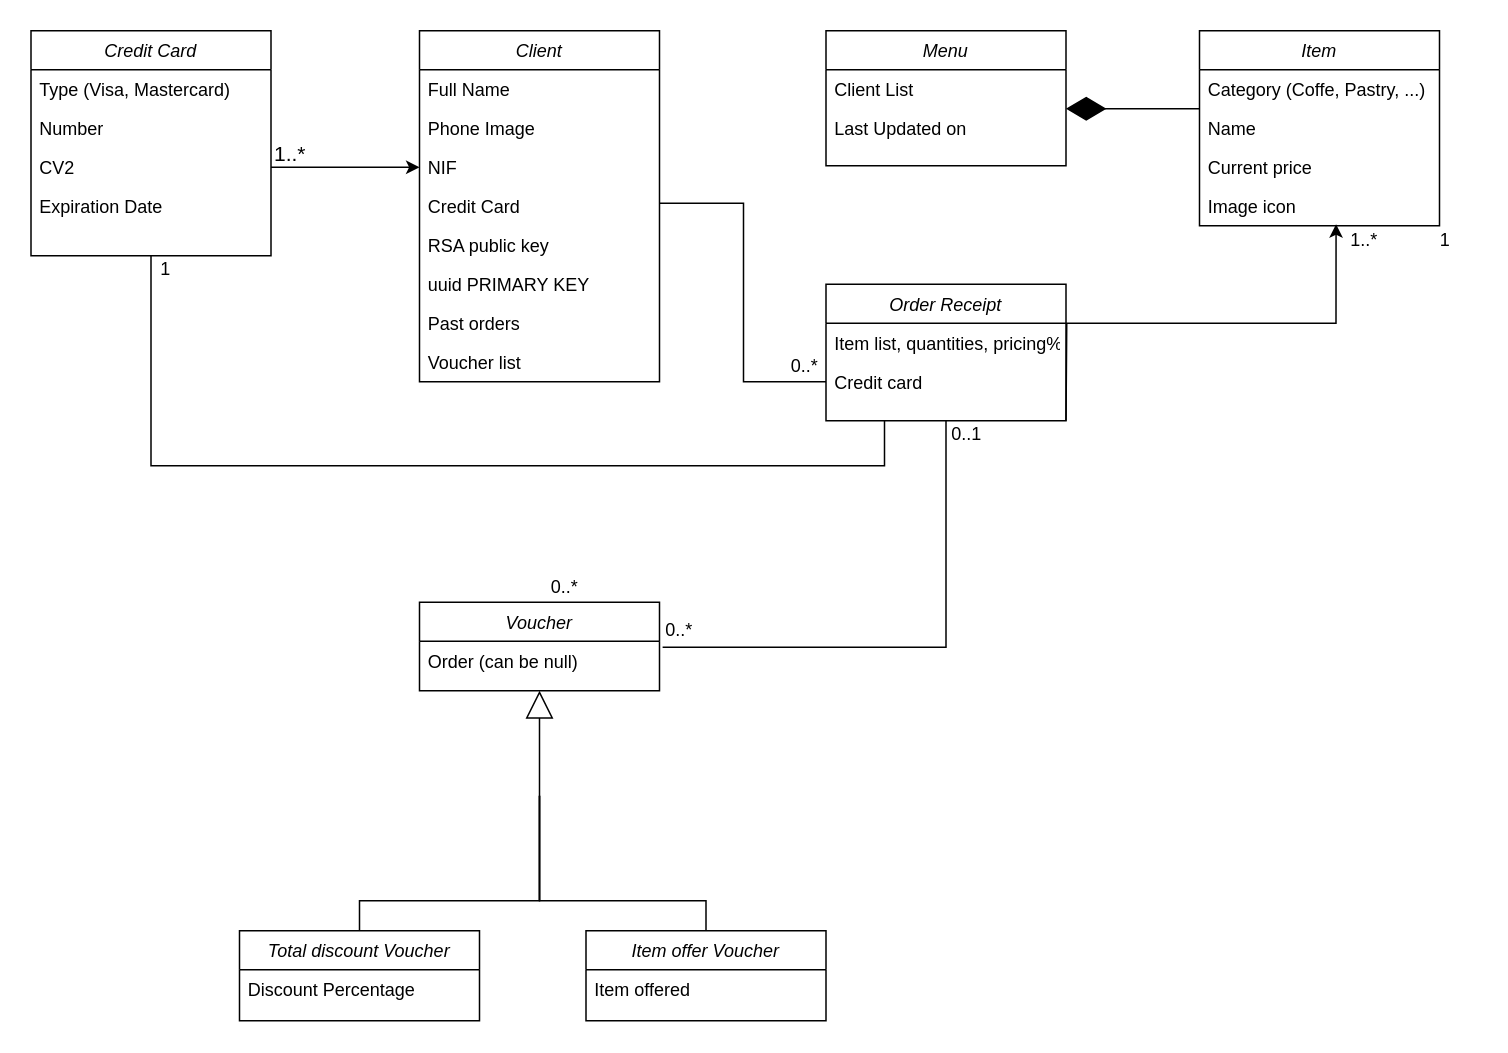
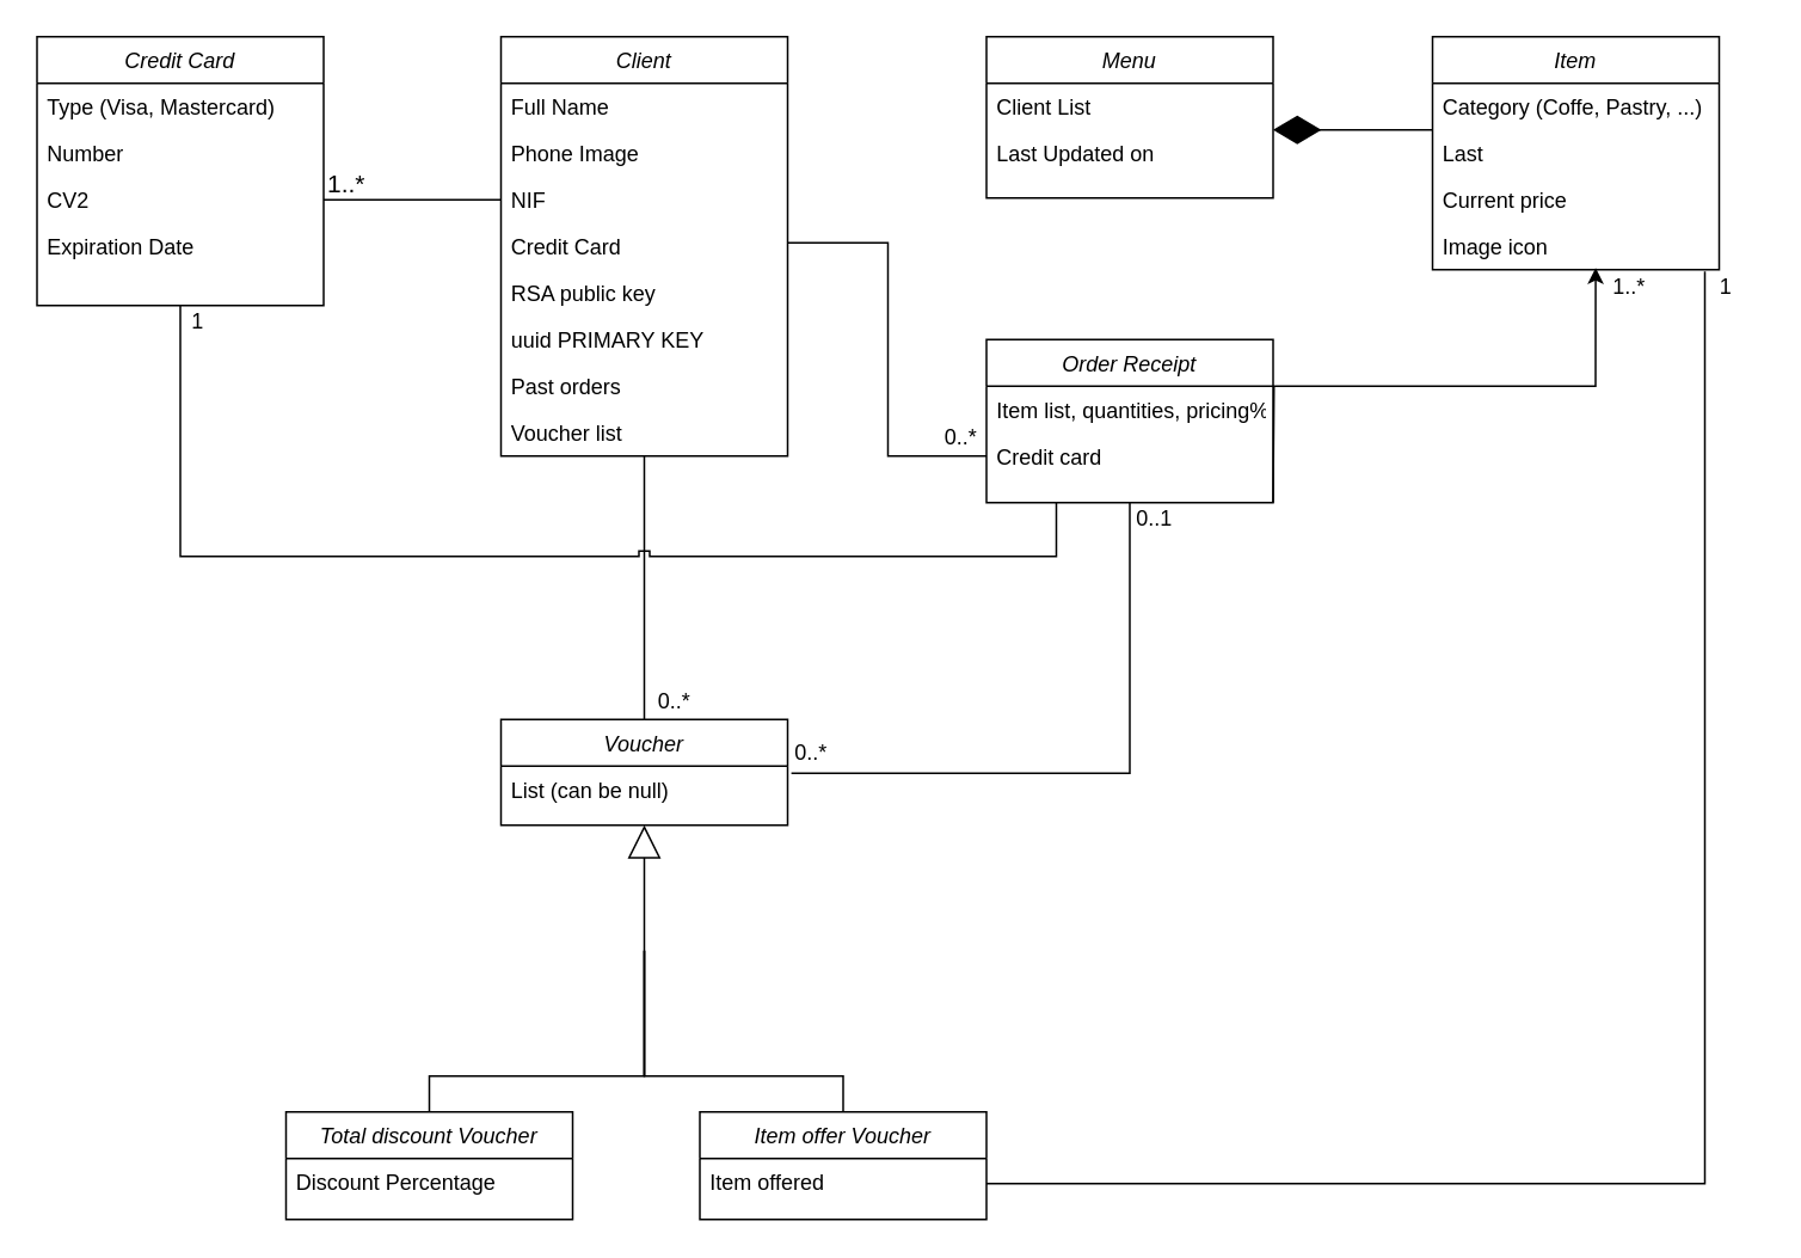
  <mxCell id="0" />
  <mxCell id="1" parent="0" />
+ <mxCell id="2" style="edgeStyle=orthogonalEdgeStyle;rounded=0;orthogonalLoop=1;jettySize=auto;html=1;strokeColor=#000000;fontSize=12;endArrow=none;endFill=0;" parent="1" source="4" target="37" edge="1"><mxGeometry relative="1" as="geometry" /></mxCell>
  <mxCell id="3" style="edgeStyle=orthogonalEdgeStyle;rounded=0;orthogonalLoop=1;jettySize=auto;html=1;endArrow=none;endFill=0;strokeColor=#000000;fontSize=12;" parent="1" source="4" edge="1"><mxGeometry relative="1" as="geometry"><mxPoint x="550" y="254" as="targetPoint" /><Array as="points"><mxPoint x="495" y="135" /><mxPoint x="495" y="254" /></Array></mxGeometry></mxCell>
  <mxCell id="4" value="Client" style="swimlane;fontStyle=2;align=center;verticalAlign=top;childLayout=stackLayout;horizontal=1;startSize=26;horizontalStack=0;resizeParent=1;resizeLast=0;collapsible=1;marginBottom=0;rounded=0;shadow=0;strokeWidth=1;" parent="1" vertex="1"><mxGeometry x="279" y="20" width="160" height="234" as="geometry"><mxRectangle x="230" y="140" width="160" height="26" as="alternateBounds" /></mxGeometry></mxCell>
  <mxCell id="5" value="Full Name" style="text;align=left;verticalAlign=top;spacingLeft=4;spacingRight=4;overflow=hidden;rotatable=0;points=[[0,0.5],[1,0.5]];portConstraint=eastwest;" parent="4" vertex="1"><mxGeometry y="26" width="160" height="26" as="geometry" /></mxCell>
  <mxCell id="6" value="Phone Image" style="text;align=left;verticalAlign=top;spacingLeft=4;spacingRight=4;overflow=hidden;rotatable=0;points=[[0,0.5],[1,0.5]];portConstraint=eastwest;rounded=0;shadow=0;html=0;" parent="4" vertex="1"><mxGeometry y="52" width="160" height="26" as="geometry" /></mxCell>
  <mxCell id="7" value="NIF" style="text;align=left;verticalAlign=top;spacingLeft=4;spacingRight=4;overflow=hidden;rotatable=0;points=[[0,0.5],[1,0.5]];portConstraint=eastwest;rounded=0;shadow=0;html=0;" parent="4" vertex="1"><mxGeometry y="78" width="160" height="26" as="geometry" /></mxCell>
  <mxCell id="8" value="Credit Card" style="text;align=left;verticalAlign=top;spacingLeft=4;spacingRight=4;overflow=hidden;rotatable=0;points=[[0,0.5],[1,0.5]];portConstraint=eastwest;rounded=0;shadow=0;html=0;" parent="4" vertex="1"><mxGeometry y="104" width="160" height="26" as="geometry" /></mxCell>
  <mxCell id="9" value="RSA public key" style="text;align=left;verticalAlign=top;spacingLeft=4;spacingRight=4;overflow=hidden;rotatable=0;points=[[0,0.5],[1,0.5]];portConstraint=eastwest;rounded=0;shadow=0;html=0;" parent="4" vertex="1"><mxGeometry y="130" width="160" height="26" as="geometry" /></mxCell>
  <mxCell id="10" value="uuid PRIMARY KEY" style="text;align=left;verticalAlign=top;spacingLeft=4;spacingRight=4;overflow=hidden;rotatable=0;points=[[0,0.5],[1,0.5]];portConstraint=eastwest;" parent="4" vertex="1"><mxGeometry y="156" width="160" height="26" as="geometry" /></mxCell>
  <mxCell id="11" value="Past orders" style="text;align=left;verticalAlign=top;spacingLeft=4;spacingRight=4;overflow=hidden;rotatable=0;points=[[0,0.5],[1,0.5]];portConstraint=eastwest;" parent="4" vertex="1"><mxGeometry y="182" width="160" height="26" as="geometry" /></mxCell>
  <mxCell id="12" value="Voucher list" style="text;align=left;verticalAlign=top;spacingLeft=4;spacingRight=4;overflow=hidden;rotatable=0;points=[[0,0.5],[1,0.5]];portConstraint=eastwest;" parent="4" vertex="1"><mxGeometry y="208" width="160" height="26" as="geometry" /></mxCell>
  <mxCell id="13" value="Credit Card" style="swimlane;fontStyle=2;align=center;verticalAlign=top;childLayout=stackLayout;horizontal=1;startSize=26;horizontalStack=0;resizeParent=1;resizeLast=0;collapsible=1;marginBottom=0;rounded=0;shadow=0;strokeWidth=1;" parent="1" vertex="1"><mxGeometry x="20" y="20" width="160" height="150" as="geometry"><mxRectangle x="230" y="140" width="160" height="26" as="alternateBounds" /></mxGeometry></mxCell>
  <mxCell id="14" value="Type (Visa, Mastercard)" style="text;align=left;verticalAlign=top;spacingLeft=4;spacingRight=4;overflow=hidden;rotatable=0;points=[[0,0.5],[1,0.5]];portConstraint=eastwest;" parent="13" vertex="1"><mxGeometry y="26" width="160" height="26" as="geometry" /></mxCell>
  <mxCell id="15" value="Number" style="text;align=left;verticalAlign=top;spacingLeft=4;spacingRight=4;overflow=hidden;rotatable=0;points=[[0,0.5],[1,0.5]];portConstraint=eastwest;rounded=0;shadow=0;html=0;" parent="13" vertex="1"><mxGeometry y="52" width="160" height="26" as="geometry" /></mxCell>
  <mxCell id="16" value="CV2" style="text;align=left;verticalAlign=top;spacingLeft=4;spacingRight=4;overflow=hidden;rotatable=0;points=[[0,0.5],[1,0.5]];portConstraint=eastwest;rounded=0;shadow=0;html=0;" parent="13" vertex="1"><mxGeometry y="78" width="160" height="26" as="geometry" /></mxCell>
  <mxCell id="17" value="Expiration Date" style="text;align=left;verticalAlign=top;spacingLeft=4;spacingRight=4;overflow=hidden;rotatable=0;points=[[0,0.5],[1,0.5]];portConstraint=eastwest;rounded=0;shadow=0;html=0;" parent="13" vertex="1"><mxGeometry y="104" width="160" height="26" as="geometry" /></mxCell>
- <mxCell id="18" value="" style="endArrow=classic;html=1;exitX=1;exitY=0.5;exitDx=0;exitDy=0;entryX=0;entryY=0.5;entryDx=0;entryDy=0;" parent="1" source="16" target="7" edge="1"><mxGeometry width="50" height="50" relative="1" as="geometry"><mxPoint x="229" y="160" as="sourcePoint" /><mxPoint x="279" y="110" as="targetPoint" /></mxGeometry></mxCell>
+ <mxCell id="18" value="" style="endArrow=none;html=1;exitX=1;exitY=0.5;exitDx=0;exitDy=0;entryX=0;entryY=0.5;entryDx=0;entryDy=0;" parent="1" source="16" target="7" edge="1"><mxGeometry width="50" height="50" relative="1" as="geometry"><mxPoint x="229" y="160" as="sourcePoint" /><mxPoint x="279" y="110" as="targetPoint" /></mxGeometry></mxCell>
  <mxCell id="19" value="1..*" style="text;html=1;strokeColor=none;fillColor=none;align=center;verticalAlign=middle;whiteSpace=wrap;rounded=0;fontSize=14;" parent="1" vertex="1"><mxGeometry x="173" y="92" width="40" height="20" as="geometry" /></mxCell>
  <mxCell id="20" value="Menu" style="swimlane;fontStyle=2;align=center;verticalAlign=top;childLayout=stackLayout;horizontal=1;startSize=26;horizontalStack=0;resizeParent=1;resizeLast=0;collapsible=1;marginBottom=0;rounded=0;shadow=0;strokeWidth=1;" parent="1" vertex="1"><mxGeometry x="550" y="20" width="160" height="90" as="geometry"><mxRectangle x="230" y="140" width="160" height="26" as="alternateBounds" /></mxGeometry></mxCell>
  <mxCell id="21" value="Client List" style="text;align=left;verticalAlign=top;spacingLeft=4;spacingRight=4;overflow=hidden;rotatable=0;points=[[0,0.5],[1,0.5]];portConstraint=eastwest;rounded=0;shadow=0;html=0;" parent="20" vertex="1"><mxGeometry y="26" width="160" height="26" as="geometry" /></mxCell>
  <mxCell id="22" value="Last Updated on" style="text;align=left;verticalAlign=top;spacingLeft=4;spacingRight=4;overflow=hidden;rotatable=0;points=[[0,0.5],[1,0.5]];portConstraint=eastwest;rounded=0;shadow=0;html=0;" parent="20" vertex="1"><mxGeometry y="52" width="160" height="26" as="geometry" /></mxCell>
  <mxCell id="23" value="Item" style="swimlane;fontStyle=2;align=center;verticalAlign=top;childLayout=stackLayout;horizontal=1;startSize=26;horizontalStack=0;resizeParent=1;resizeLast=0;collapsible=1;marginBottom=0;rounded=0;shadow=0;strokeWidth=1;" parent="1" vertex="1"><mxGeometry x="799" y="20" width="160" height="130" as="geometry"><mxRectangle x="230" y="140" width="160" height="26" as="alternateBounds" /></mxGeometry></mxCell>
  <mxCell id="24" value="Category (Coffe, Pastry, ...)" style="text;align=left;verticalAlign=top;spacingLeft=4;spacingRight=4;overflow=hidden;rotatable=0;points=[[0,0.5],[1,0.5]];portConstraint=eastwest;rounded=0;shadow=0;html=0;" parent="23" vertex="1"><mxGeometry y="26" width="160" height="26" as="geometry" /></mxCell>
- <mxCell id="25" value="Name" style="text;align=left;verticalAlign=top;spacingLeft=4;spacingRight=4;overflow=hidden;rotatable=0;points=[[0,0.5],[1,0.5]];portConstraint=eastwest;rounded=0;shadow=0;html=0;" parent="23" vertex="1"><mxGeometry y="52" width="160" height="26" as="geometry" /></mxCell>
+ <mxCell id="25" value="Last" style="text;align=left;verticalAlign=top;spacingLeft=4;spacingRight=4;overflow=hidden;rotatable=0;points=[[0,0.5],[1,0.5]];portConstraint=eastwest;rounded=0;shadow=0;html=0;" parent="23" vertex="1"><mxGeometry y="52" width="160" height="26" as="geometry" /></mxCell>
  <mxCell id="26" value="Current price" style="text;align=left;verticalAlign=top;spacingLeft=4;spacingRight=4;overflow=hidden;rotatable=0;points=[[0,0.5],[1,0.5]];portConstraint=eastwest;rounded=0;shadow=0;html=0;fontSize=12;" parent="23" vertex="1"><mxGeometry y="78" width="160" height="26" as="geometry" /></mxCell>
  <mxCell id="27" value="Image icon" style="text;align=left;verticalAlign=top;spacingLeft=4;spacingRight=4;overflow=hidden;rotatable=0;points=[[0,0.5],[1,0.5]];portConstraint=eastwest;rounded=0;shadow=0;html=0;" parent="23" vertex="1"><mxGeometry y="104" width="160" height="26" as="geometry" /></mxCell>
  <mxCell id="28" value="" style="endArrow=diamondThin;endFill=1;endSize=24;html=1;fontSize=14;entryX=1;entryY=0;entryDx=0;entryDy=0;entryPerimeter=0;" parent="1" target="22" edge="1"><mxGeometry width="160" relative="1" as="geometry"><mxPoint x="799" y="72" as="sourcePoint" /><mxPoint x="749" y="190" as="targetPoint" /></mxGeometry></mxCell>
  <mxCell id="29" style="edgeStyle=orthogonalEdgeStyle;rounded=0;orthogonalLoop=1;jettySize=auto;html=1;entryX=0.5;entryY=1;entryDx=0;entryDy=0;endArrow=none;endFill=0;strokeColor=#000000;fontSize=12;jumpStyle=sharp;" parent="1" source="30" target="13" edge="1"><mxGeometry relative="1" as="geometry"><Array as="points"><mxPoint x="589" y="310" /><mxPoint x="100" y="310" /></Array></mxGeometry></mxCell>
  <mxCell id="30" value="Order Receipt" style="swimlane;fontStyle=2;align=center;verticalAlign=top;childLayout=stackLayout;horizontal=1;startSize=26;horizontalStack=0;resizeParent=1;resizeLast=0;collapsible=1;marginBottom=0;rounded=0;shadow=0;strokeWidth=1;" parent="1" vertex="1"><mxGeometry x="550" y="189.01" width="160" height="90.99" as="geometry"><mxRectangle x="230" y="140" width="160" height="26" as="alternateBounds" /></mxGeometry></mxCell>
  <mxCell id="31" value="Item list, quantities, pricing%3CmxGraphModel%3E%3Croot%3E%3CmxCell%20id%3D%220%22%2F%3E%3CmxCell%20id%3D%221%22%20parent%3D%220%22%2F%3E%3CmxCell%20id%3D%222%22%20value%3D%22Full%20Name%22%20style%3D%22text%3Balign%3Dleft%3BverticalAlign%3Dtop%3BspacingLeft%3D4%3BspacingRight%3D4%3Boverflow%3Dhidden%3Brotatable%3D0%3Bpoints%3D%5B%5B0%2C0.5%5D%2C%5B1%2C0.5%5D%5D%3BportConstraint%3Deastwest%3B%22%20vertex%3D%221%22%20parent%3D%221%22%3E%3CmxGeometry%20x%3D%22-350%22%20y%3D%22126%22%20width%3D%22160%22%20height%3D%2226%22%20as%3D%22geometry%22%2F%3E%3C%2FmxCell%3E%3C%2Froot%3E%3C%2FmxGraphModel%3E" style="text;align=left;verticalAlign=top;spacingLeft=4;spacingRight=4;overflow=hidden;rotatable=0;points=[[0,0.5],[1,0.5]];portConstraint=eastwest;" parent="30" vertex="1"><mxGeometry y="26" width="160" height="26" as="geometry" /></mxCell>
  <mxCell id="32" value="Credit card" style="text;align=left;verticalAlign=top;spacingLeft=4;spacingRight=4;overflow=hidden;rotatable=0;points=[[0,0.5],[1,0.5]];portConstraint=eastwest;" parent="30" vertex="1"><mxGeometry y="52" width="160" height="26" as="geometry" /></mxCell>
  <mxCell id="33" style="edgeStyle=orthogonalEdgeStyle;rounded=0;orthogonalLoop=1;jettySize=auto;html=1;exitX=1;exitY=0.5;exitDx=0;exitDy=0;entryX=0.569;entryY=0.962;entryDx=0;entryDy=0;entryPerimeter=0;strokeColor=#000000;fontSize=12;" parent="1" target="27" edge="1"><mxGeometry relative="1" as="geometry"><mxPoint x="710" y="280.01" as="sourcePoint" /></mxGeometry></mxCell>
  <mxCell id="34" value="1..*" style="text;html=1;strokeColor=none;fillColor=none;align=center;verticalAlign=middle;whiteSpace=wrap;rounded=0;fontSize=12;" parent="1" vertex="1"><mxGeometry x="889" y="150" width="40" height="20" as="geometry" /></mxCell>
  <mxCell id="35" value="0..*" style="text;html=1;strokeColor=none;fillColor=none;align=center;verticalAlign=middle;whiteSpace=wrap;rounded=0;fontSize=12;" parent="1" vertex="1"><mxGeometry x="516" y="234" width="40" height="20" as="geometry" /></mxCell>
  <mxCell id="36" style="edgeStyle=orthogonalEdgeStyle;rounded=0;orthogonalLoop=1;jettySize=auto;html=1;strokeColor=#000000;fontSize=12;entryX=1.013;entryY=0.154;entryDx=0;entryDy=0;entryPerimeter=0;endArrow=none;endFill=0;" parent="1" source="30" edge="1"><mxGeometry relative="1" as="geometry"><mxPoint x="441.08" y="431.004" as="targetPoint" /><Array as="points"><mxPoint x="630" y="431" /></Array></mxGeometry></mxCell>
  <mxCell id="37" value="Voucher" style="swimlane;fontStyle=2;align=center;verticalAlign=top;childLayout=stackLayout;horizontal=1;startSize=26;horizontalStack=0;resizeParent=1;resizeLast=0;collapsible=1;marginBottom=0;rounded=0;shadow=0;strokeWidth=1;" parent="1" vertex="1"><mxGeometry x="279" y="401" width="160" height="59" as="geometry"><mxRectangle x="230" y="140" width="160" height="26" as="alternateBounds" /></mxGeometry></mxCell>
- <mxCell id="38" value="Order (can be null)" style="text;align=left;verticalAlign=top;spacingLeft=4;spacingRight=4;overflow=hidden;rotatable=0;points=[[0,0.5],[1,0.5]];portConstraint=eastwest;" parent="37" vertex="1"><mxGeometry y="26" width="160" height="26" as="geometry" /></mxCell>
+ <mxCell id="38" value="List (can be null)" style="text;align=left;verticalAlign=top;spacingLeft=4;spacingRight=4;overflow=hidden;rotatable=0;points=[[0,0.5],[1,0.5]];portConstraint=eastwest;" parent="37" vertex="1"><mxGeometry y="26" width="160" height="26" as="geometry" /></mxCell>
  <mxCell id="39" value="0..*&amp;nbsp;" style="text;html=1;strokeColor=none;fillColor=none;align=center;verticalAlign=middle;whiteSpace=wrap;rounded=0;fontSize=12;" parent="1" vertex="1"><mxGeometry x="439" y="410" width="30" height="20" as="geometry" /></mxCell>
  <mxCell id="40" value="0..*" style="text;html=1;strokeColor=none;fillColor=none;align=center;verticalAlign=middle;whiteSpace=wrap;rounded=0;fontSize=12;" parent="1" vertex="1"><mxGeometry x="356" y="381" width="40" height="20" as="geometry" /></mxCell>
  <mxCell id="41" value="" style="endArrow=block;endSize=16;endFill=0;html=1;strokeColor=#000000;fontSize=12;" parent="1" target="37" edge="1"><mxGeometry width="160" relative="1" as="geometry"><mxPoint x="359" y="600" as="sourcePoint" /><mxPoint x="373" y="600" as="targetPoint" /></mxGeometry></mxCell>
  <mxCell id="42" style="edgeStyle=orthogonalEdgeStyle;rounded=0;orthogonalLoop=1;jettySize=auto;html=1;endArrow=none;endFill=0;strokeColor=#000000;fontSize=12;" parent="1" source="44" edge="1"><mxGeometry relative="1" as="geometry"><mxPoint x="359" y="530" as="targetPoint" /><Array as="points"><mxPoint x="470" y="600" /><mxPoint x="359" y="600" /></Array></mxGeometry></mxCell>
+ <mxCell id="43" style="edgeStyle=orthogonalEdgeStyle;rounded=0;orthogonalLoop=1;jettySize=auto;html=1;entryX=0.95;entryY=1.038;entryDx=0;entryDy=0;entryPerimeter=0;endArrow=none;endFill=0;strokeColor=#000000;fontSize=12;" parent="1" source="44" target="27" edge="1"><mxGeometry relative="1" as="geometry"><Array as="points"><mxPoint x="951" y="660" /></Array></mxGeometry></mxCell>
  <mxCell id="44" value="Item offer Voucher" style="swimlane;fontStyle=2;align=center;verticalAlign=top;childLayout=stackLayout;horizontal=1;startSize=26;horizontalStack=0;resizeParent=1;resizeLast=0;collapsible=1;marginBottom=0;rounded=0;shadow=0;strokeWidth=1;" parent="1" vertex="1"><mxGeometry x="390" y="620" width="160" height="60" as="geometry"><mxRectangle x="230" y="140" width="160" height="26" as="alternateBounds" /></mxGeometry></mxCell>
  <mxCell id="45" value="Item offered" style="text;align=left;verticalAlign=top;spacingLeft=4;spacingRight=4;overflow=hidden;rotatable=0;points=[[0,0.5],[1,0.5]];portConstraint=eastwest;" parent="44" vertex="1"><mxGeometry y="26" width="160" height="26" as="geometry" /></mxCell>
  <mxCell id="46" style="edgeStyle=orthogonalEdgeStyle;rounded=0;orthogonalLoop=1;jettySize=auto;html=1;endArrow=none;endFill=0;strokeColor=#000000;fontSize=12;exitX=0.5;exitY=0;exitDx=0;exitDy=0;" parent="1" source="47" edge="1"><mxGeometry relative="1" as="geometry"><mxPoint x="359" y="530" as="targetPoint" /><Array as="points"><mxPoint x="239" y="600" /><mxPoint x="359" y="600" /></Array></mxGeometry></mxCell>
  <mxCell id="47" value="Total discount Voucher" style="swimlane;fontStyle=2;align=center;verticalAlign=top;childLayout=stackLayout;horizontal=1;startSize=26;horizontalStack=0;resizeParent=1;resizeLast=0;collapsible=1;marginBottom=0;rounded=0;shadow=0;strokeWidth=1;" parent="1" vertex="1"><mxGeometry x="159" y="620" width="160" height="60" as="geometry"><mxRectangle x="230" y="140" width="160" height="26" as="alternateBounds" /></mxGeometry></mxCell>
  <mxCell id="48" value="Discount Percentage" style="text;align=left;verticalAlign=top;spacingLeft=4;spacingRight=4;overflow=hidden;rotatable=0;points=[[0,0.5],[1,0.5]];portConstraint=eastwest;" parent="47" vertex="1"><mxGeometry y="26" width="160" height="26" as="geometry" /></mxCell>
  <mxCell id="49" value="1" style="text;html=1;strokeColor=none;fillColor=none;align=center;verticalAlign=middle;whiteSpace=wrap;rounded=0;fontSize=12;" parent="1" vertex="1"><mxGeometry x="943" y="150" width="40" height="20" as="geometry" /></mxCell>
  <mxCell id="50" value="0..1" style="text;html=1;strokeColor=none;fillColor=none;align=center;verticalAlign=middle;whiteSpace=wrap;rounded=0;fontSize=12;" parent="1" vertex="1"><mxGeometry x="624" y="279" width="40" height="20" as="geometry" /></mxCell>
  <mxCell id="51" value="1" style="text;html=1;strokeColor=none;fillColor=none;align=center;verticalAlign=middle;whiteSpace=wrap;rounded=0;fontSize=12;" parent="1" vertex="1"><mxGeometry x="90" y="169.01" width="40" height="20" as="geometry" /></mxCell>
